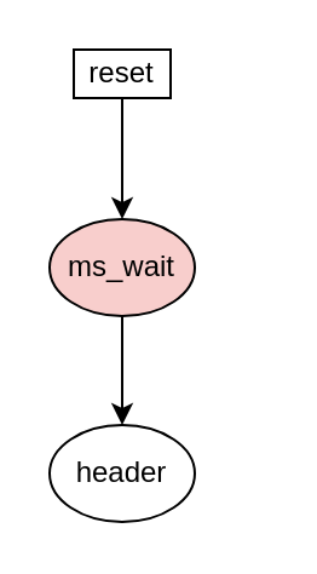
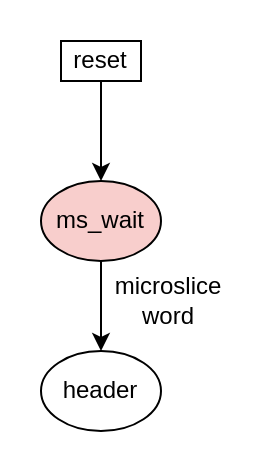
  <mxCell id="0" />
  <mxCell id="1" parent="0" />
  <mxCell id="2" style="edgeStyle=orthogonalEdgeStyle;rounded=0;orthogonalLoop=1;jettySize=auto;html=1;exitX=0.5;exitY=1;exitDx=0;exitDy=0;entryX=0.5;entryY=0;entryDx=0;entryDy=0;" edge="1" parent="1" source="3" target="6"><mxGeometry relative="1" as="geometry" /></mxCell>
  <mxCell id="3" value="ms_wait" style="ellipse;whiteSpace=wrap;html=1;fillColor=#f8cecc;" vertex="1" parent="1"><mxGeometry x="20" y="90" width="60" height="40" as="geometry" /></mxCell>
  <mxCell id="4" style="edgeStyle=orthogonalEdgeStyle;rounded=0;orthogonalLoop=1;jettySize=auto;html=1;exitX=0.5;exitY=1;exitDx=0;exitDy=0;entryX=0.5;entryY=0;entryDx=0;entryDy=0;" edge="1" parent="1" source="5" target="3"><mxGeometry relative="1" as="geometry" /></mxCell>
  <mxCell id="5" value="reset" style="rounded=0;whiteSpace=wrap;html=1;" vertex="1" parent="1"><mxGeometry x="30" y="20" width="40" height="20" as="geometry" /></mxCell>
  <mxCell id="6" value="header" style="ellipse;whiteSpace=wrap;html=1;" vertex="1" parent="1"><mxGeometry x="20" y="175" width="60" height="40" as="geometry" /></mxCell>
+ <mxCell id="7" value="microslice word" style="text;html=1;strokeColor=none;fillColor=none;align=center;verticalAlign=middle;whiteSpace=wrap;rounded=0;" vertex="1" parent="1"><mxGeometry x="59" y="140" width="50" height="20" as="geometry" /></mxCell>
